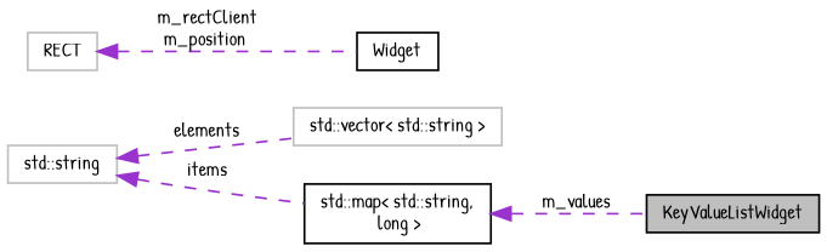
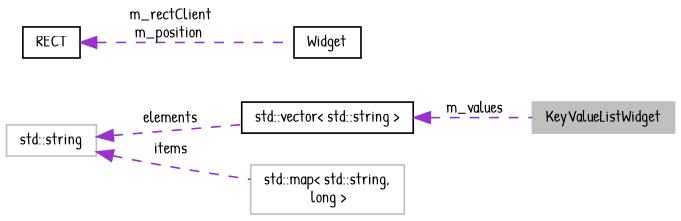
  digraph {
    fontname="Patrick Hand"
    rankdir=LR
    node [color=black fillcolor=white fontname="Patrick Hand" fontsize=10 shape=record style=filled]
    edge [color=darkorchid3 dir=back fontname="Patrick Hand" fontsize=10 labelfontname=Helvetica labelfontsize=10 style=dashed]
-   n1 [fillcolor=grey75 fontcolor=black height=0.2 label=KeyValueListWidget width=0.4]
+   n1 [color=grey75 fillcolor=grey75 fontcolor=black height=0.2 label=KeyValueListWidget width=0.4]
    n2 [height=0.2 label=Widget width=0.4]
-   n3 [color=grey75 height=0.2 label=RECT width=0.4]
-   n4 [color=grey75 height=0.2 label="std::vector\< std::string \>" width=0.4]
+   n3 [height=0.2 label=RECT width=0.4]
+   n4 [height=0.2 label="std::vector\< std::string \>" width=0.4]
    n5 [color=grey75 height=0.2 label="std::string" width=0.4]
-   n6 [height=0.2 label="std::map\< std::string,\l long \>" width=0.4]
+   n6 [color=grey75 height=0.2 label="std::map\< std::string,\l long \>" width=0.4]
    n3 -> n2 [label=" m_rectClient\nm_position"]
    n5 -> n4 [label=" elements"]
    n5 -> n6 [label=" items"]
-   n6 -> n1 [label=" m_values"]
+   n4 -> n1 [label=" m_values"]
  }
